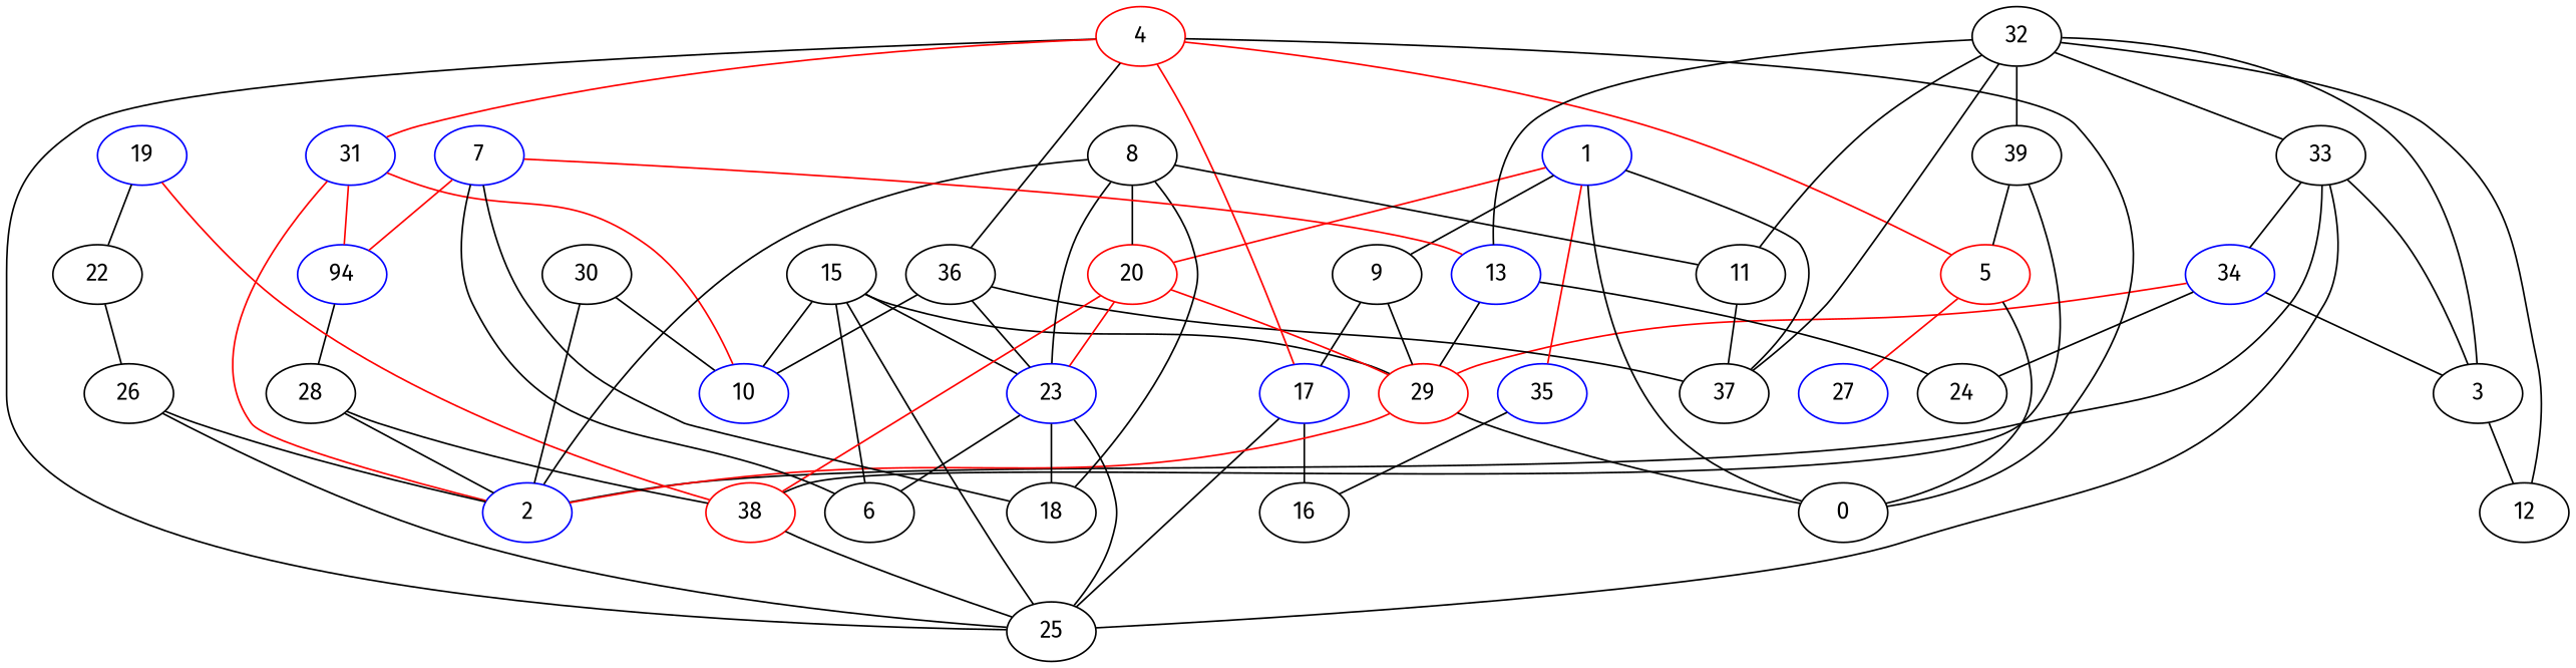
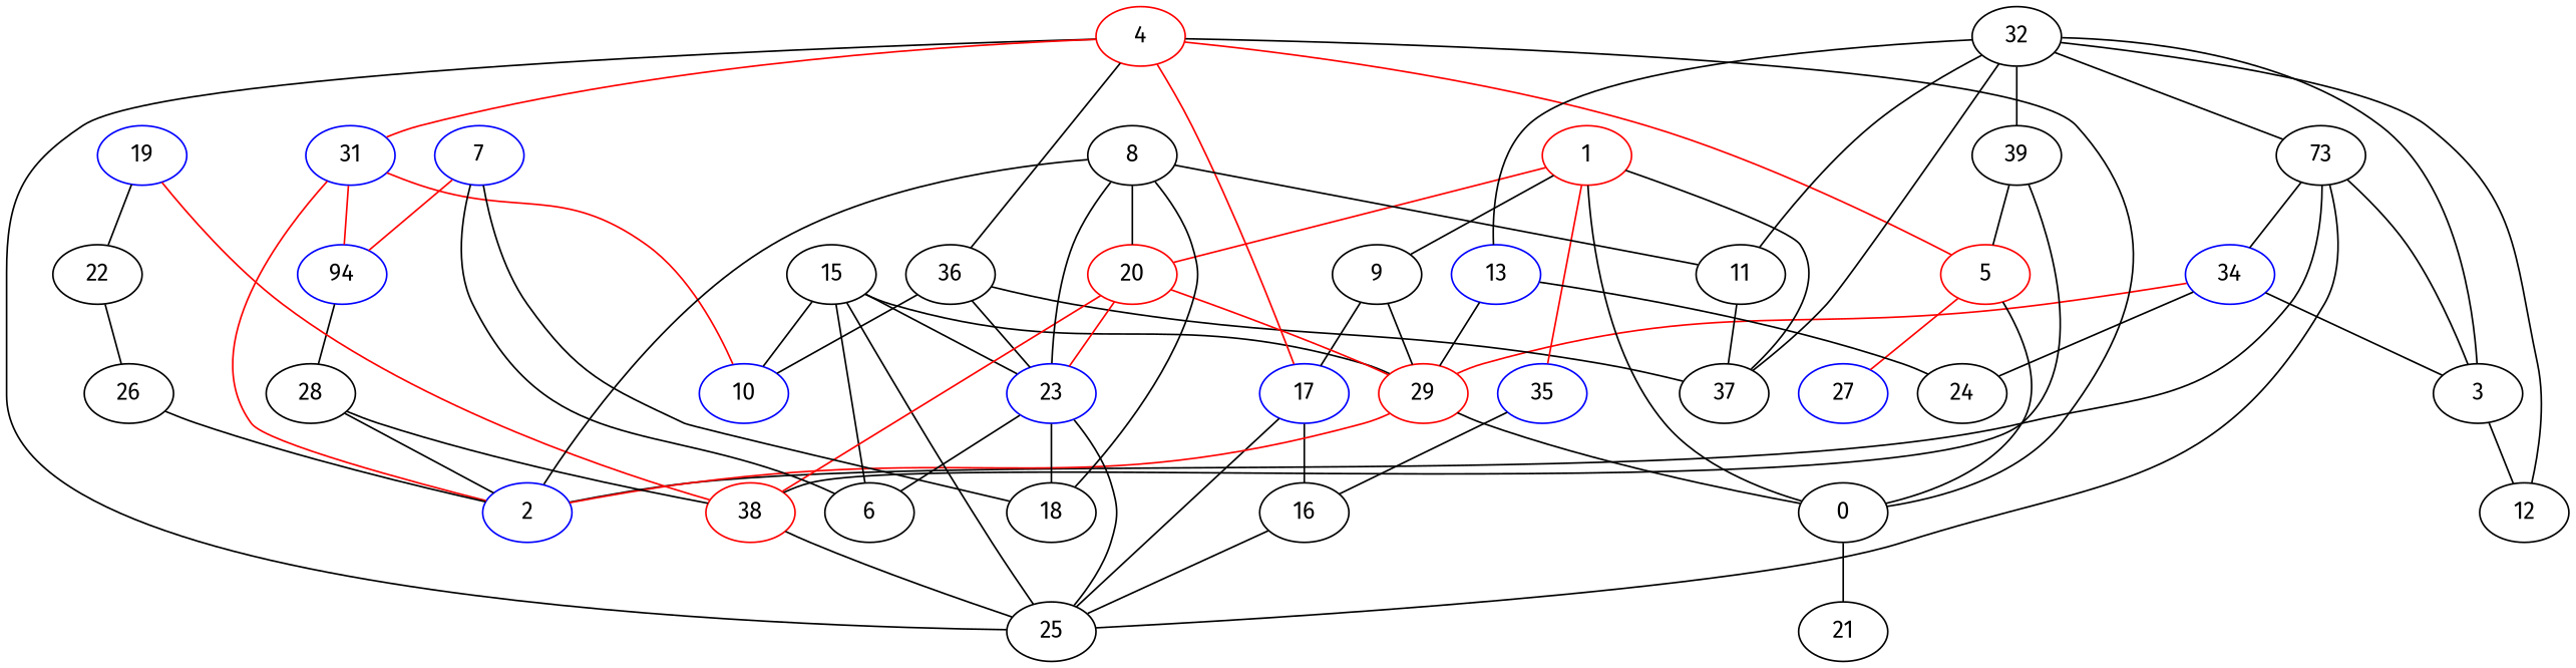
  graph {
    fontname="Fira Sans"
    node [fontname="Fira Sans"]
    edge [fontname="Fira Sans"]
    16
    25
    35 [color=blue]
    17 [color=blue]
-   33
+   33 [label=73]
    2 [color=blue]
    3
    34 [color=blue]
    12
    29 [color=red]
    24
    15
    23 [color=blue]
    10 [color=blue]
    6
    18
    0
    4 [color=red]
    5 [color=red]
    31 [color=blue]
    36
    27 [color=blue]
    n23 [color=blue label=94]
    37
+   21
    38 [color=red]
-   1 [color=blue]
+   1 [color=red]
    9
    20 [color=red]
    32
    39
    13 [color=blue]
    11
    28
    19 [color=blue]
    22
    26
    8
-   30
    7 [color=blue]
-   26 -- 25
+   16 -- 25
    35 -- 16
    17 -- 16
    17 -- 25
    33 -- 25
    33 -- 2
    33 -- 3
    33 -- 34
    3 -- 12
    34 -- 3
    34 -- 29 [color=red]
    34 -- 24
    29 -- 2 [color=red]
    29 -- 0
    15 -- 25
    15 -- 29
    15 -- 23
    15 -- 10
    15 -- 6
    23 -- 25
    23 -- 6
    23 -- 18
+   0 -- 21
    4 -- 25
    4 -- 17 [color=red]
    4 -- 0
    4 -- 5 [color=red]
    4 -- 31 [color=red]
    4 -- 36
    5 -- 0
    5 -- 27 [color=red]
    31 -- 2 [color=red]
    31 -- 10 [color=red]
    31 -- n23 [color=red]
    36 -- 23
    36 -- 10
    36 -- 37
    n23 -- 28
    38 -- 25
    1 -- 35 [color=red]
    1 -- 0
    1 -- 37
    1 -- 9
    1 -- 20 [color=red]
    9 -- 17
    9 -- 29
    20 -- 29 [color=red]
    20 -- 23 [color=red]
    20 -- 38 [color=red]
    32 -- 33
    32 -- 3
    32 -- 12
    32 -- 37
    32 -- 39
    32 -- 13
    32 -- 11
    39 -- 5
    39 -- 38
    13 -- 29
    13 -- 24
    11 -- 37
    28 -- 2
    28 -- 38
    19 -- 38 [color=red]
    19 -- 22
    22 -- 26
    26 -- 2
    8 -- 2
    8 -- 23
    8 -- 18
    8 -- 20
    8 -- 11
-   30 -- 2
-   30 -- 10
    7 -- 6
    7 -- 18
    7 -- n23 [color=red]
-   7 -- 13 [color=red]
  }
